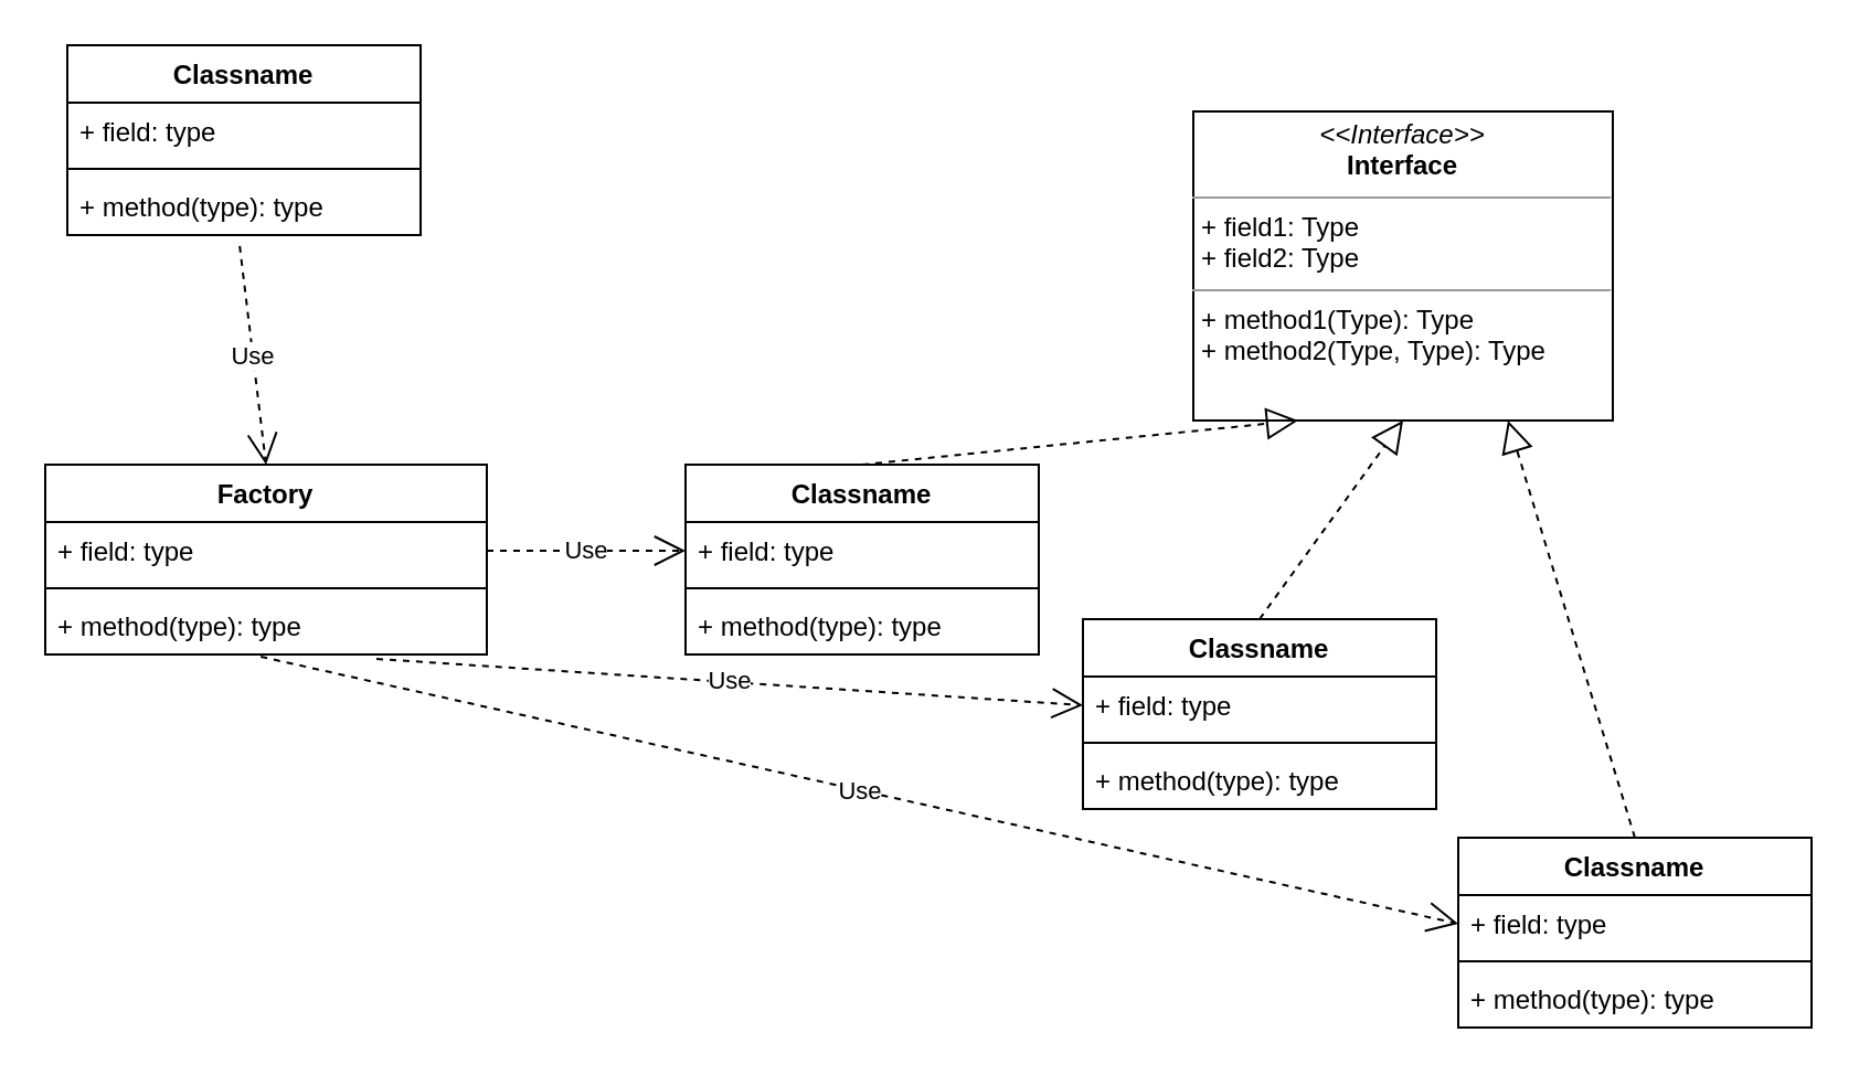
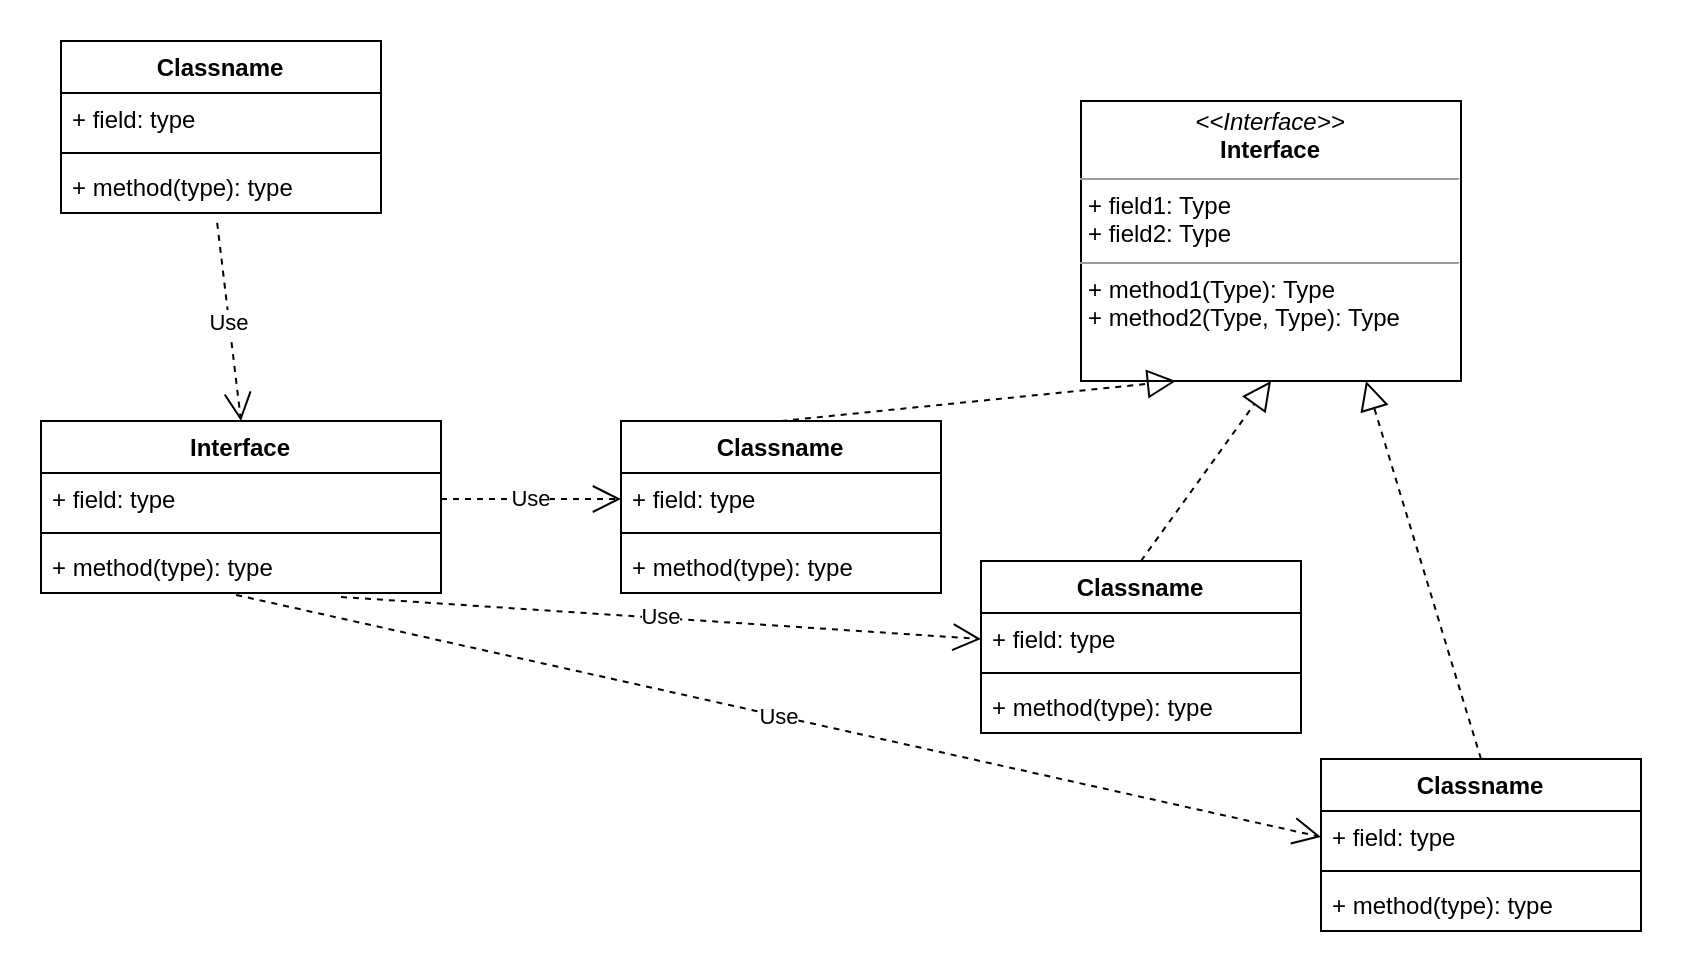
  <mxCell id="0" />
  <mxCell id="1" parent="0" />
  <mxCell id="2" value="&lt;p style=&quot;margin:0px;margin-top:4px;text-align:center;&quot;&gt;&lt;i&gt;&amp;lt;&amp;lt;Interface&amp;gt;&amp;gt;&lt;/i&gt;&lt;br/&gt;&lt;b&gt;Interface&lt;/b&gt;&lt;/p&gt;&lt;hr size=&quot;1&quot;/&gt;&lt;p style=&quot;margin:0px;margin-left:4px;&quot;&gt;+ field1: Type&lt;br/&gt;+ field2: Type&lt;/p&gt;&lt;hr size=&quot;1&quot;/&gt;&lt;p style=&quot;margin:0px;margin-left:4px;&quot;&gt;+ method1(Type): Type&lt;br/&gt;+ method2(Type, Type): Type&lt;/p&gt;" style="verticalAlign=top;align=left;overflow=fill;fontSize=12;fontFamily=Helvetica;html=1;" vertex="1" parent="1"><mxGeometry x="540" y="50" width="190" height="140" as="geometry" /></mxCell>
  <mxCell id="3" value="Classname" style="swimlane;fontStyle=1;align=center;verticalAlign=top;childLayout=stackLayout;horizontal=1;startSize=26;horizontalStack=0;resizeParent=1;resizeParentMax=0;resizeLast=0;collapsible=1;marginBottom=0;" vertex="1" parent="1"><mxGeometry x="310" y="210" width="160" height="86" as="geometry" /></mxCell>
  <mxCell id="4" value="+ field: type" style="text;strokeColor=none;fillColor=none;align=left;verticalAlign=top;spacingLeft=4;spacingRight=4;overflow=hidden;rotatable=0;points=[[0,0.5],[1,0.5]];portConstraint=eastwest;" vertex="1" parent="3"><mxGeometry y="26" width="160" height="26" as="geometry" /></mxCell>
  <mxCell id="5" value="" style="line;strokeWidth=1;fillColor=none;align=left;verticalAlign=middle;spacingTop=-1;spacingLeft=3;spacingRight=3;rotatable=0;labelPosition=right;points=[];portConstraint=eastwest;" vertex="1" parent="3"><mxGeometry y="52" width="160" height="8" as="geometry" /></mxCell>
  <mxCell id="6" value="+ method(type): type" style="text;strokeColor=none;fillColor=none;align=left;verticalAlign=top;spacingLeft=4;spacingRight=4;overflow=hidden;rotatable=0;points=[[0,0.5],[1,0.5]];portConstraint=eastwest;" vertex="1" parent="3"><mxGeometry y="60" width="160" height="26" as="geometry" /></mxCell>
  <mxCell id="7" value="Classname" style="swimlane;fontStyle=1;align=center;verticalAlign=top;childLayout=stackLayout;horizontal=1;startSize=26;horizontalStack=0;resizeParent=1;resizeParentMax=0;resizeLast=0;collapsible=1;marginBottom=0;" vertex="1" parent="1"><mxGeometry x="490" y="280" width="160" height="86" as="geometry" /></mxCell>
  <mxCell id="8" value="+ field: type" style="text;strokeColor=none;fillColor=none;align=left;verticalAlign=top;spacingLeft=4;spacingRight=4;overflow=hidden;rotatable=0;points=[[0,0.5],[1,0.5]];portConstraint=eastwest;" vertex="1" parent="7"><mxGeometry y="26" width="160" height="26" as="geometry" /></mxCell>
  <mxCell id="9" value="" style="line;strokeWidth=1;fillColor=none;align=left;verticalAlign=middle;spacingTop=-1;spacingLeft=3;spacingRight=3;rotatable=0;labelPosition=right;points=[];portConstraint=eastwest;" vertex="1" parent="7"><mxGeometry y="52" width="160" height="8" as="geometry" /></mxCell>
  <mxCell id="10" value="+ method(type): type" style="text;strokeColor=none;fillColor=none;align=left;verticalAlign=top;spacingLeft=4;spacingRight=4;overflow=hidden;rotatable=0;points=[[0,0.5],[1,0.5]];portConstraint=eastwest;" vertex="1" parent="7"><mxGeometry y="60" width="160" height="26" as="geometry" /></mxCell>
  <mxCell id="11" value="Classname" style="swimlane;fontStyle=1;align=center;verticalAlign=top;childLayout=stackLayout;horizontal=1;startSize=26;horizontalStack=0;resizeParent=1;resizeParentMax=0;resizeLast=0;collapsible=1;marginBottom=0;" vertex="1" parent="1"><mxGeometry x="660" y="379" width="160" height="86" as="geometry" /></mxCell>
  <mxCell id="12" value="+ field: type" style="text;strokeColor=none;fillColor=none;align=left;verticalAlign=top;spacingLeft=4;spacingRight=4;overflow=hidden;rotatable=0;points=[[0,0.5],[1,0.5]];portConstraint=eastwest;" vertex="1" parent="11"><mxGeometry y="26" width="160" height="26" as="geometry" /></mxCell>
  <mxCell id="13" value="" style="line;strokeWidth=1;fillColor=none;align=left;verticalAlign=middle;spacingTop=-1;spacingLeft=3;spacingRight=3;rotatable=0;labelPosition=right;points=[];portConstraint=eastwest;" vertex="1" parent="11"><mxGeometry y="52" width="160" height="8" as="geometry" /></mxCell>
  <mxCell id="14" value="+ method(type): type" style="text;strokeColor=none;fillColor=none;align=left;verticalAlign=top;spacingLeft=4;spacingRight=4;overflow=hidden;rotatable=0;points=[[0,0.5],[1,0.5]];portConstraint=eastwest;" vertex="1" parent="11"><mxGeometry y="60" width="160" height="26" as="geometry" /></mxCell>
  <mxCell id="15" value="" style="endArrow=block;dashed=1;endFill=0;endSize=12;html=1;rounded=0;exitX=0.5;exitY=0;exitDx=0;exitDy=0;entryX=0.25;entryY=1;entryDx=0;entryDy=0;" edge="1" parent="1" source="3" target="2"><mxGeometry width="160" relative="1" as="geometry"><mxPoint x="340" y="190" as="sourcePoint" /><mxPoint x="500" y="190" as="targetPoint" /></mxGeometry></mxCell>
  <mxCell id="16" value="" style="endArrow=block;dashed=1;endFill=0;endSize=12;html=1;rounded=0;exitX=0.5;exitY=0;exitDx=0;exitDy=0;entryX=0.5;entryY=1;entryDx=0;entryDy=0;" edge="1" parent="1" source="7" target="2"><mxGeometry width="160" relative="1" as="geometry"><mxPoint x="340" y="190" as="sourcePoint" /><mxPoint x="500" y="190" as="targetPoint" /></mxGeometry></mxCell>
  <mxCell id="17" value="" style="endArrow=block;dashed=1;endFill=0;endSize=12;html=1;rounded=0;exitX=0.5;exitY=0;exitDx=0;exitDy=0;entryX=0.75;entryY=1;entryDx=0;entryDy=0;" edge="1" parent="1" source="11" target="2"><mxGeometry width="160" relative="1" as="geometry"><mxPoint x="580" y="300" as="sourcePoint" /><mxPoint x="615" y="160" as="targetPoint" /></mxGeometry></mxCell>
- <mxCell id="18" value="Factory" style="swimlane;fontStyle=1;align=center;verticalAlign=top;childLayout=stackLayout;horizontal=1;startSize=26;horizontalStack=0;resizeParent=1;resizeParentMax=0;resizeLast=0;collapsible=1;marginBottom=0;" vertex="1" parent="1"><mxGeometry x="20" y="210" width="200" height="86" as="geometry" /></mxCell>
+ <mxCell id="18" value="Interface" style="swimlane;fontStyle=1;align=center;verticalAlign=top;childLayout=stackLayout;horizontal=1;startSize=26;horizontalStack=0;resizeParent=1;resizeParentMax=0;resizeLast=0;collapsible=1;marginBottom=0;" vertex="1" parent="1"><mxGeometry x="20" y="210" width="200" height="86" as="geometry" /></mxCell>
  <mxCell id="19" value="+ field: type" style="text;strokeColor=none;fillColor=none;align=left;verticalAlign=top;spacingLeft=4;spacingRight=4;overflow=hidden;rotatable=0;points=[[0,0.5],[1,0.5]];portConstraint=eastwest;" vertex="1" parent="18"><mxGeometry y="26" width="200" height="26" as="geometry" /></mxCell>
  <mxCell id="20" value="" style="line;strokeWidth=1;fillColor=none;align=left;verticalAlign=middle;spacingTop=-1;spacingLeft=3;spacingRight=3;rotatable=0;labelPosition=right;points=[];portConstraint=eastwest;" vertex="1" parent="18"><mxGeometry y="52" width="200" height="8" as="geometry" /></mxCell>
  <mxCell id="21" value="+ method(type): type" style="text;strokeColor=none;fillColor=none;align=left;verticalAlign=top;spacingLeft=4;spacingRight=4;overflow=hidden;rotatable=0;points=[[0,0.5],[1,0.5]];portConstraint=eastwest;" vertex="1" parent="18"><mxGeometry y="60" width="200" height="26" as="geometry" /></mxCell>
  <mxCell id="22" value="Use" style="endArrow=open;endSize=12;dashed=1;html=1;rounded=0;exitX=0.75;exitY=1.077;exitDx=0;exitDy=0;entryX=0;entryY=0.5;entryDx=0;entryDy=0;exitPerimeter=0;" edge="1" parent="1" source="21" target="8"><mxGeometry width="160" relative="1" as="geometry"><mxPoint x="340" y="190" as="sourcePoint" /><mxPoint x="500" y="190" as="targetPoint" /></mxGeometry></mxCell>
  <mxCell id="23" value="Use" style="endArrow=open;endSize=12;dashed=1;html=1;rounded=0;exitX=1;exitY=0.5;exitDx=0;exitDy=0;entryX=0;entryY=0.5;entryDx=0;entryDy=0;" edge="1" parent="1" source="19" target="4"><mxGeometry width="160" relative="1" as="geometry"><mxPoint x="340" y="190" as="sourcePoint" /><mxPoint x="500" y="190" as="targetPoint" /></mxGeometry></mxCell>
  <mxCell id="24" value="Use" style="endArrow=open;endSize=12;dashed=1;html=1;rounded=0;exitX=0.488;exitY=1.038;exitDx=0;exitDy=0;exitPerimeter=0;entryX=0;entryY=0.5;entryDx=0;entryDy=0;" edge="1" parent="1" source="21" target="12"><mxGeometry width="160" relative="1" as="geometry"><mxPoint x="340" y="190" as="sourcePoint" /><mxPoint x="500" y="190" as="targetPoint" /></mxGeometry></mxCell>
  <mxCell id="25" value="Classname" style="swimlane;fontStyle=1;align=center;verticalAlign=top;childLayout=stackLayout;horizontal=1;startSize=26;horizontalStack=0;resizeParent=1;resizeParentMax=0;resizeLast=0;collapsible=1;marginBottom=0;" vertex="1" parent="1"><mxGeometry x="30" y="20" width="160" height="86" as="geometry" /></mxCell>
  <mxCell id="26" value="+ field: type" style="text;strokeColor=none;fillColor=none;align=left;verticalAlign=top;spacingLeft=4;spacingRight=4;overflow=hidden;rotatable=0;points=[[0,0.5],[1,0.5]];portConstraint=eastwest;" vertex="1" parent="25"><mxGeometry y="26" width="160" height="26" as="geometry" /></mxCell>
  <mxCell id="27" value="" style="line;strokeWidth=1;fillColor=none;align=left;verticalAlign=middle;spacingTop=-1;spacingLeft=3;spacingRight=3;rotatable=0;labelPosition=right;points=[];portConstraint=eastwest;" vertex="1" parent="25"><mxGeometry y="52" width="160" height="8" as="geometry" /></mxCell>
  <mxCell id="28" value="+ method(type): type" style="text;strokeColor=none;fillColor=none;align=left;verticalAlign=top;spacingLeft=4;spacingRight=4;overflow=hidden;rotatable=0;points=[[0,0.5],[1,0.5]];portConstraint=eastwest;" vertex="1" parent="25"><mxGeometry y="60" width="160" height="26" as="geometry" /></mxCell>
  <mxCell id="29" value="Use" style="endArrow=open;endSize=12;dashed=1;html=1;rounded=0;exitX=0.488;exitY=1.192;exitDx=0;exitDy=0;exitPerimeter=0;entryX=0.5;entryY=0;entryDx=0;entryDy=0;" edge="1" parent="1" source="28" target="18"><mxGeometry width="160" relative="1" as="geometry"><mxPoint x="340" y="190" as="sourcePoint" /><mxPoint x="500" y="190" as="targetPoint" /></mxGeometry></mxCell>
